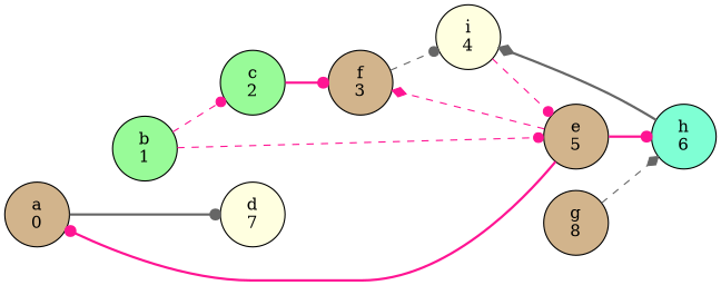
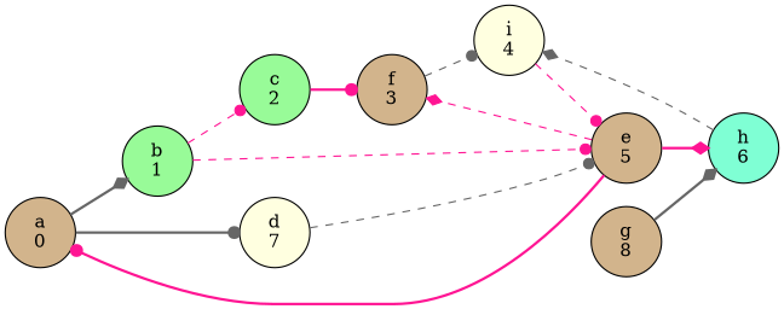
  digraph {
    rankdir=LR
    node [fillcolor=tan shape=oval style=filled]
    edge [arrowhead=dot color=deeppink dir=forward style=dashed]
    n1 [label="a\n0"]
    n2 [fillcolor=palegreen label="b\n1"]
    n3 [fillcolor=lightyellow label="d\n7"]
    n4 [fillcolor=palegreen label="c\n2"]
    n5 [label="e\n5"]
    n6 [label="f\n3"]
    n7 [fillcolor=aquamarine label="h\n6"]
    n8 [fillcolor=lightyellow label="i\n4"]
    n9 [label="g\n8"]
+   n1 -> n2 [arrowhead=diamond color=gray40 style=bold]
    n1 -> n3 [color=gray40 style=bold]
    n2 -> n4
    n2 -> n5
+   n3 -> n5 [color=gray40]
    n4 -> n6 [style=bold]
    n5 -> n1 [style=bold]
    n5 -> n6 [arrowhead=diamond]
-   n5 -> n7 [style=bold]
+   n5 -> n7 [arrowhead=diamond style=bold]
    n6 -> n8 [color=gray40]
-   n7 -> n8 [arrowhead=diamond color=gray40 style=bold]
+   n7 -> n8 [arrowhead=diamond color=gray40]
    n8 -> n5
-   n9 -> n7 [arrowhead=diamond color=gray40]
+   n9 -> n7 [arrowhead=diamond color=gray40 style=bold]
  }
